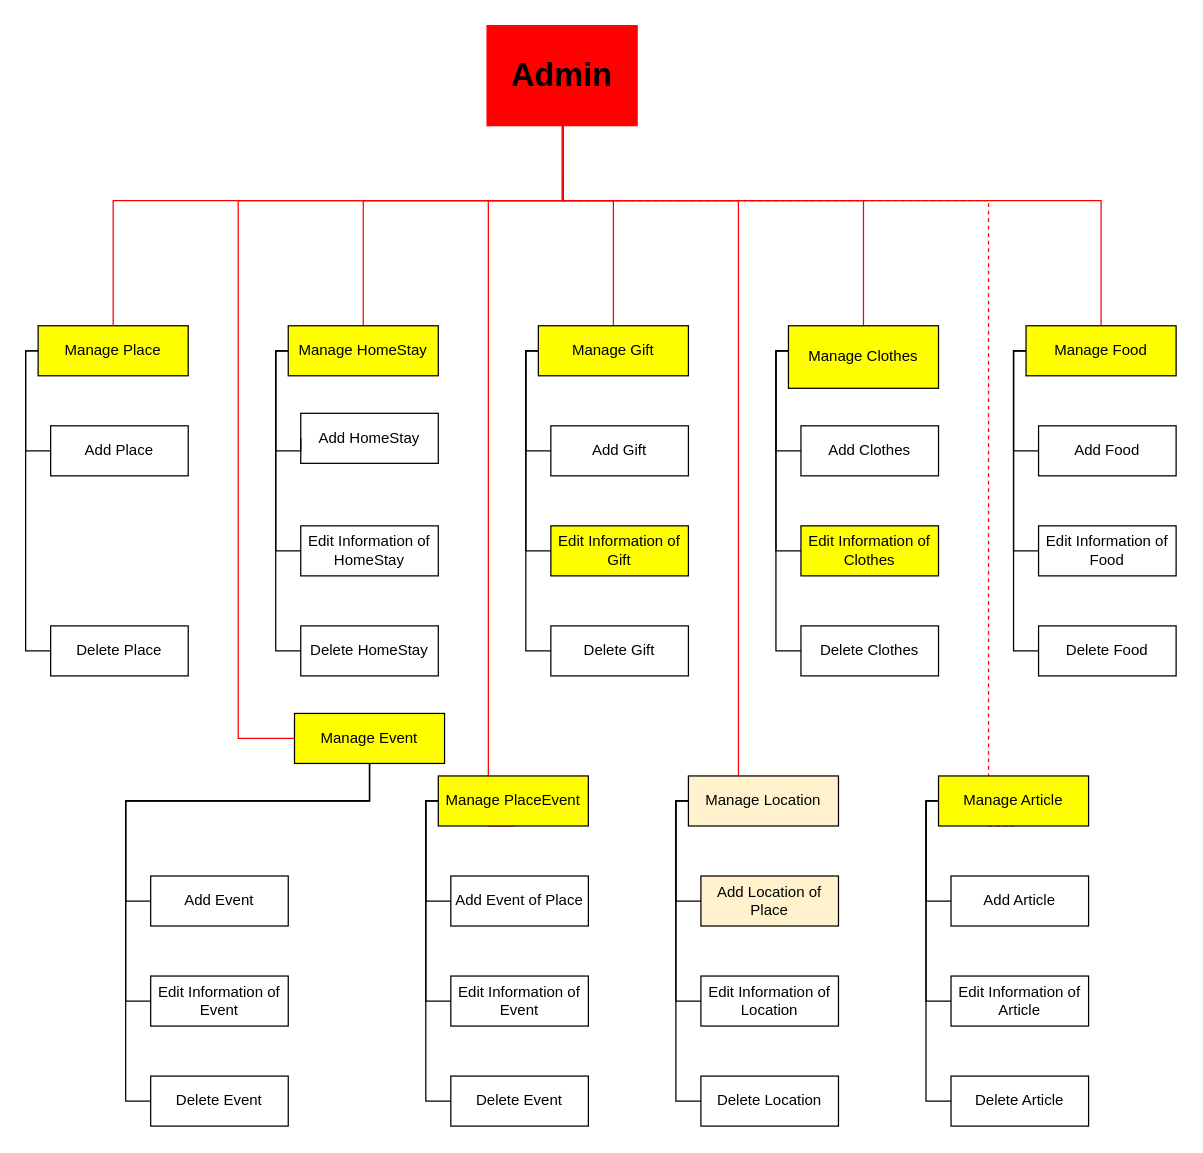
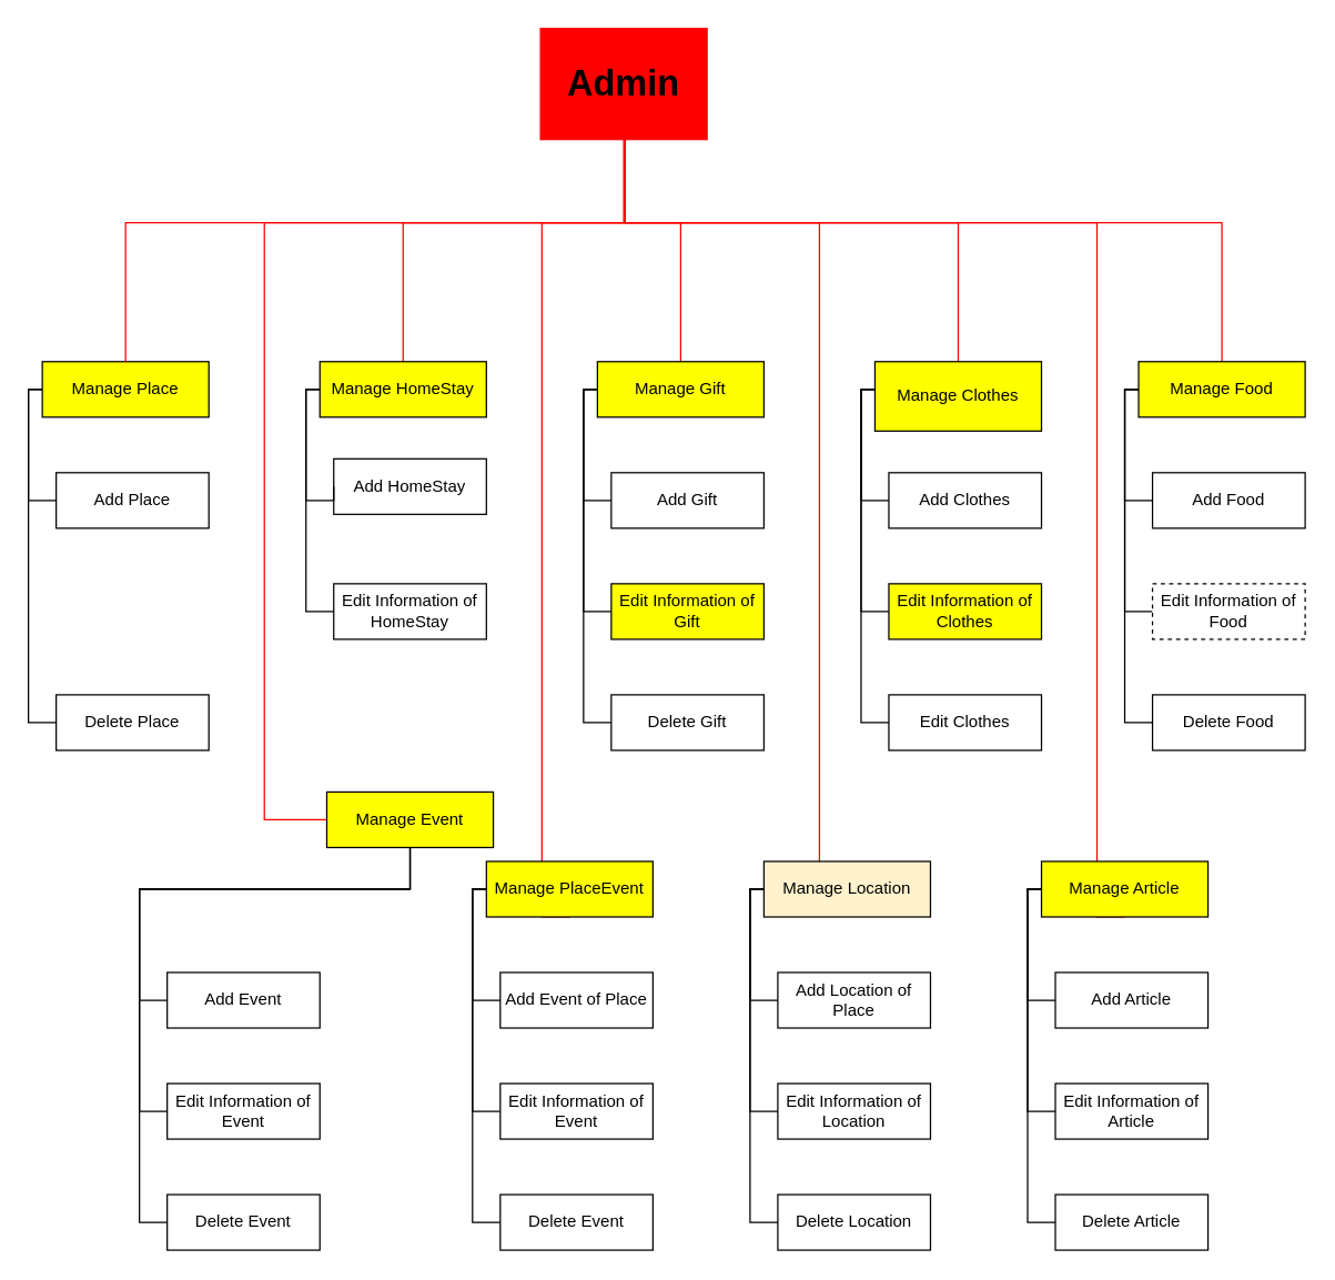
  <mxCell id="0" />
  <mxCell id="1" parent="0" />
  <mxCell id="2" value="Add Place" style="rounded=0;whiteSpace=wrap;html=1;" parent="1" vertex="1"><mxGeometry x="40" y="340" width="110" height="40" as="geometry" /></mxCell>
  <mxCell id="3" style="edgeStyle=orthogonalEdgeStyle;rounded=0;orthogonalLoop=1;jettySize=auto;html=1;entryX=0;entryY=0.5;entryDx=0;entryDy=0;endArrow=none;endFill=0;" parent="1" source="5" target="2" edge="1"><mxGeometry relative="1" as="geometry"><Array as="points"><mxPoint x="20" y="280" /><mxPoint x="20" y="360" /></Array></mxGeometry></mxCell>
  <mxCell id="4" style="edgeStyle=orthogonalEdgeStyle;rounded=0;orthogonalLoop=1;jettySize=auto;html=1;entryX=0;entryY=0.5;entryDx=0;entryDy=0;endArrow=none;endFill=0;" parent="1" source="5" target="16" edge="1"><mxGeometry relative="1" as="geometry"><Array as="points"><mxPoint x="20" y="280" /><mxPoint x="20" y="520" /></Array></mxGeometry></mxCell>
  <mxCell id="5" value="Manage Place" style="rounded=0;whiteSpace=wrap;html=1;fillColor=#FFFF00;" parent="1" vertex="1"><mxGeometry x="30" y="260" width="120" height="40" as="geometry" /></mxCell>
  <mxCell id="6" style="edgeStyle=orthogonalEdgeStyle;rounded=0;orthogonalLoop=1;jettySize=auto;html=1;endArrow=none;endFill=0;strokeColor=#FF0000;endSize=6;jumpSize=6;" parent="1" source="15" target="5" edge="1"><mxGeometry relative="1" as="geometry"><Array as="points"><mxPoint x="450" y="160" /><mxPoint x="90" y="160" /></Array></mxGeometry></mxCell>
  <mxCell id="7" style="edgeStyle=orthogonalEdgeStyle;rounded=0;orthogonalLoop=1;jettySize=auto;html=1;entryX=0.5;entryY=0;entryDx=0;entryDy=0;endArrow=none;endFill=0;strokeColor=#FF0000;endSize=6;jumpSize=6;" parent="1" source="15" target="21" edge="1"><mxGeometry relative="1" as="geometry"><mxPoint x="290" y="180" as="targetPoint" /><Array as="points"><mxPoint x="450" y="160" /><mxPoint x="290" y="160" /></Array></mxGeometry></mxCell>
  <mxCell id="8" style="edgeStyle=orthogonalEdgeStyle;rounded=0;orthogonalLoop=1;jettySize=auto;html=1;entryX=0.5;entryY=0;entryDx=0;entryDy=0;endArrow=none;endFill=0;strokeColor=#FF0000;endSize=6;jumpSize=6;" parent="1" source="15" target="28" edge="1"><mxGeometry relative="1" as="geometry"><Array as="points"><mxPoint x="449" y="160" /><mxPoint x="490" y="160" /></Array></mxGeometry></mxCell>
  <mxCell id="9" style="edgeStyle=orthogonalEdgeStyle;rounded=0;orthogonalLoop=1;jettySize=auto;html=1;endArrow=none;endFill=0;strokeColor=#FF0000;endSize=6;jumpSize=6;" parent="1" source="15" target="35" edge="1"><mxGeometry relative="1" as="geometry"><Array as="points"><mxPoint x="450" y="160" /><mxPoint x="690" y="160" /></Array></mxGeometry></mxCell>
  <mxCell id="10" style="edgeStyle=orthogonalEdgeStyle;rounded=0;orthogonalLoop=1;jettySize=auto;html=1;endArrow=none;endFill=0;strokeColor=#FF0000;endSize=6;jumpSize=6;" parent="1" source="15" target="63" edge="1"><mxGeometry relative="1" as="geometry"><Array as="points"><mxPoint x="450" y="160" /><mxPoint x="880" y="160" /></Array></mxGeometry></mxCell>
  <mxCell id="11" style="edgeStyle=orthogonalEdgeStyle;rounded=0;orthogonalLoop=1;jettySize=auto;html=1;endArrow=none;endFill=0;strokeColor=#FF0000;endSize=6;jumpSize=6;" parent="1" source="15" target="42" edge="1"><mxGeometry relative="1" as="geometry"><Array as="points"><mxPoint x="450" y="160" /><mxPoint x="190" y="160" /></Array></mxGeometry></mxCell>
  <mxCell id="12" style="edgeStyle=orthogonalEdgeStyle;rounded=0;orthogonalLoop=1;jettySize=auto;html=1;entryX=0.5;entryY=0;entryDx=0;entryDy=0;endArrow=none;endFill=0;strokeColor=#FF0000;endSize=6;jumpSize=6;" parent="1" target="49" edge="1"><mxGeometry relative="1" as="geometry"><mxPoint x="450" y="140" as="sourcePoint" /><Array as="points"><mxPoint x="450" y="160" /><mxPoint x="390" y="160" /><mxPoint x="390" y="660" /></Array></mxGeometry></mxCell>
  <mxCell id="13" style="edgeStyle=orthogonalEdgeStyle;rounded=0;orthogonalLoop=1;jettySize=auto;html=1;endArrow=none;endFill=0;strokeColor=#FF0000;endSize=6;jumpSize=6;" parent="1" source="15" target="56" edge="1"><mxGeometry relative="1" as="geometry"><Array as="points"><mxPoint x="450" y="160" /><mxPoint x="590" y="160" /></Array></mxGeometry></mxCell>
- <mxCell id="14" style="edgeStyle=orthogonalEdgeStyle;rounded=0;orthogonalLoop=1;jettySize=auto;html=1;entryX=0.5;entryY=0;entryDx=0;entryDy=0;endArrow=none;endFill=0;strokeColor=#FF0000;endSize=6;jumpSize=6;dashed=1;" parent="1" source="15" target="70" edge="1"><mxGeometry relative="1" as="geometry"><Array as="points"><mxPoint x="450" y="160" /><mxPoint x="790" y="160" /><mxPoint x="790" y="660" /></Array></mxGeometry></mxCell>
+ <mxCell id="14" style="edgeStyle=orthogonalEdgeStyle;rounded=0;orthogonalLoop=1;jettySize=auto;html=1;entryX=0.5;entryY=0;entryDx=0;entryDy=0;endArrow=none;endFill=0;strokeColor=#FF0000;endSize=6;jumpSize=6;" parent="1" source="15" target="70" edge="1"><mxGeometry relative="1" as="geometry"><Array as="points"><mxPoint x="450" y="160" /><mxPoint x="790" y="160" /><mxPoint x="790" y="660" /></Array></mxGeometry></mxCell>
  <mxCell id="15" value="Admin" style="rounded=0;whiteSpace=wrap;html=1;strokeColor=#FF0000;fontStyle=1;fontSize=26;fillColor=#FF0000;" parent="1" vertex="1"><mxGeometry x="389" y="20" width="120" height="80" as="geometry" /></mxCell>
  <mxCell id="16" value="Delete Place" style="rounded=0;whiteSpace=wrap;html=1;" parent="1" vertex="1"><mxGeometry x="40" y="500" width="110" height="40" as="geometry" /></mxCell>
  <mxCell id="17" value="Add HomeStay" style="rounded=0;whiteSpace=wrap;html=1;" parent="1" vertex="1"><mxGeometry x="240" y="330" width="110" height="40" as="geometry" /></mxCell>
  <mxCell id="18" style="edgeStyle=orthogonalEdgeStyle;rounded=0;orthogonalLoop=1;jettySize=auto;html=1;entryX=0;entryY=0.5;entryDx=0;entryDy=0;endArrow=none;endFill=0;" parent="1" source="21" target="17" edge="1"><mxGeometry relative="1" as="geometry"><Array as="points"><mxPoint x="220" y="280" /><mxPoint x="220" y="360" /></Array></mxGeometry></mxCell>
  <mxCell id="19" style="edgeStyle=orthogonalEdgeStyle;rounded=0;orthogonalLoop=1;jettySize=auto;html=1;entryX=0;entryY=0.5;entryDx=0;entryDy=0;endArrow=none;endFill=0;" parent="1" source="21" target="22" edge="1"><mxGeometry relative="1" as="geometry"><Array as="points"><mxPoint x="220" y="280" /><mxPoint x="220" y="440" /></Array></mxGeometry></mxCell>
- <mxCell id="20" style="edgeStyle=orthogonalEdgeStyle;rounded=0;orthogonalLoop=1;jettySize=auto;html=1;entryX=0;entryY=0.5;entryDx=0;entryDy=0;endArrow=none;endFill=0;" parent="1" source="21" target="23" edge="1"><mxGeometry relative="1" as="geometry"><Array as="points"><mxPoint x="220" y="280" /><mxPoint x="220" y="520" /></Array></mxGeometry></mxCell>
  <mxCell id="21" value="Manage HomeStay" style="rounded=0;whiteSpace=wrap;html=1;fillColor=#FFFF00;" parent="1" vertex="1"><mxGeometry x="230" y="260" width="120" height="40" as="geometry" /></mxCell>
  <mxCell id="22" value="Edit Information of&lt;br&gt;HomeStay" style="rounded=0;whiteSpace=wrap;html=1;" parent="1" vertex="1"><mxGeometry x="240" y="420" width="110" height="40" as="geometry" /></mxCell>
- <mxCell id="23" value="Delete HomeStay" style="rounded=0;whiteSpace=wrap;html=1;" parent="1" vertex="1"><mxGeometry x="240" y="500" width="110" height="40" as="geometry" /></mxCell>
  <mxCell id="24" value="Add Gift" style="rounded=0;whiteSpace=wrap;html=1;" parent="1" vertex="1"><mxGeometry x="440" y="340" width="110" height="40" as="geometry" /></mxCell>
  <mxCell id="25" style="edgeStyle=orthogonalEdgeStyle;rounded=0;orthogonalLoop=1;jettySize=auto;html=1;entryX=0;entryY=0.5;entryDx=0;entryDy=0;endArrow=none;endFill=0;" parent="1" source="28" target="24" edge="1"><mxGeometry relative="1" as="geometry"><Array as="points"><mxPoint x="420" y="280" /><mxPoint x="420" y="360" /></Array></mxGeometry></mxCell>
  <mxCell id="26" style="edgeStyle=orthogonalEdgeStyle;rounded=0;orthogonalLoop=1;jettySize=auto;html=1;entryX=0;entryY=0.5;entryDx=0;entryDy=0;endArrow=none;endFill=0;" parent="1" source="28" target="29" edge="1"><mxGeometry relative="1" as="geometry"><Array as="points"><mxPoint x="420" y="280" /><mxPoint x="420" y="440" /></Array></mxGeometry></mxCell>
  <mxCell id="27" style="edgeStyle=orthogonalEdgeStyle;rounded=0;orthogonalLoop=1;jettySize=auto;html=1;entryX=0;entryY=0.5;entryDx=0;entryDy=0;endArrow=none;endFill=0;" parent="1" source="28" target="30" edge="1"><mxGeometry relative="1" as="geometry"><Array as="points"><mxPoint x="420" y="280" /><mxPoint x="420" y="520" /></Array></mxGeometry></mxCell>
  <mxCell id="28" value="Manage Gift" style="rounded=0;whiteSpace=wrap;html=1;fillColor=#FFFF00;" parent="1" vertex="1"><mxGeometry x="430" y="260" width="120" height="40" as="geometry" /></mxCell>
  <mxCell id="29" value="Edit Information of Gift" style="rounded=0;whiteSpace=wrap;html=1;fillColor=#ffff00;" parent="1" vertex="1"><mxGeometry x="440" y="420" width="110" height="40" as="geometry" /></mxCell>
  <mxCell id="30" value="Delete Gift" style="rounded=0;whiteSpace=wrap;html=1;" parent="1" vertex="1"><mxGeometry x="440" y="500" width="110" height="40" as="geometry" /></mxCell>
  <mxCell id="31" value="Add Clothes" style="rounded=0;whiteSpace=wrap;html=1;" parent="1" vertex="1"><mxGeometry x="640" y="340" width="110" height="40" as="geometry" /></mxCell>
  <mxCell id="32" style="edgeStyle=orthogonalEdgeStyle;rounded=0;orthogonalLoop=1;jettySize=auto;html=1;entryX=0;entryY=0.5;entryDx=0;entryDy=0;endArrow=none;endFill=0;" parent="1" source="35" target="31" edge="1"><mxGeometry relative="1" as="geometry"><Array as="points"><mxPoint x="620" y="280" /><mxPoint x="620" y="360" /></Array></mxGeometry></mxCell>
  <mxCell id="33" style="edgeStyle=orthogonalEdgeStyle;rounded=0;orthogonalLoop=1;jettySize=auto;html=1;entryX=0;entryY=0.5;entryDx=0;entryDy=0;endArrow=none;endFill=0;" parent="1" source="35" target="36" edge="1"><mxGeometry relative="1" as="geometry"><Array as="points"><mxPoint x="620" y="280" /><mxPoint x="620" y="440" /></Array></mxGeometry></mxCell>
  <mxCell id="34" style="edgeStyle=orthogonalEdgeStyle;rounded=0;orthogonalLoop=1;jettySize=auto;html=1;entryX=0;entryY=0.5;entryDx=0;entryDy=0;endArrow=none;endFill=0;" parent="1" source="35" target="37" edge="1"><mxGeometry relative="1" as="geometry"><Array as="points"><mxPoint x="620" y="280" /><mxPoint x="620" y="520" /></Array></mxGeometry></mxCell>
  <mxCell id="35" value="Manage Clothes" style="rounded=0;whiteSpace=wrap;html=1;fillColor=#FFFF00;" parent="1" vertex="1"><mxGeometry x="630" y="260" width="120" height="50" as="geometry" /></mxCell>
  <mxCell id="36" value="&lt;span&gt;Edit Information of Clothes&lt;/span&gt;" style="rounded=0;whiteSpace=wrap;html=1;fillColor=#ffff00;" parent="1" vertex="1"><mxGeometry x="640" y="420" width="110" height="40" as="geometry" /></mxCell>
- <mxCell id="37" value="Delete Clothes" style="rounded=0;whiteSpace=wrap;html=1;" parent="1" vertex="1"><mxGeometry x="640" y="500" width="110" height="40" as="geometry" /></mxCell>
+ <mxCell id="37" value="Edit Clothes" style="rounded=0;whiteSpace=wrap;html=1;" parent="1" vertex="1"><mxGeometry x="640" y="500" width="110" height="40" as="geometry" /></mxCell>
  <mxCell id="38" value="Add Event" style="rounded=0;whiteSpace=wrap;html=1;" parent="1" vertex="1"><mxGeometry x="120" y="700" width="110" height="40" as="geometry" /></mxCell>
  <mxCell id="39" style="edgeStyle=orthogonalEdgeStyle;rounded=0;orthogonalLoop=1;jettySize=auto;html=1;entryX=0;entryY=0.5;entryDx=0;entryDy=0;endArrow=none;endFill=0;" parent="1" source="42" target="38" edge="1"><mxGeometry relative="1" as="geometry"><Array as="points"><mxPoint x="100" y="640" /><mxPoint x="100" y="720" /></Array></mxGeometry></mxCell>
  <mxCell id="40" style="edgeStyle=orthogonalEdgeStyle;rounded=0;orthogonalLoop=1;jettySize=auto;html=1;entryX=0;entryY=0.5;entryDx=0;entryDy=0;endArrow=none;endFill=0;" parent="1" source="42" target="43" edge="1"><mxGeometry relative="1" as="geometry"><Array as="points"><mxPoint x="100" y="640" /><mxPoint x="100" y="800" /></Array></mxGeometry></mxCell>
  <mxCell id="41" style="edgeStyle=orthogonalEdgeStyle;rounded=0;orthogonalLoop=1;jettySize=auto;html=1;entryX=0;entryY=0.5;entryDx=0;entryDy=0;endArrow=none;endFill=0;" parent="1" source="42" target="44" edge="1"><mxGeometry relative="1" as="geometry"><Array as="points"><mxPoint x="100" y="640" /><mxPoint x="100" y="880" /></Array></mxGeometry></mxCell>
  <mxCell id="42" value="Manage Event" style="rounded=0;whiteSpace=wrap;html=1;fillColor=#FFFF00;" parent="1" vertex="1"><mxGeometry x="235" y="570" width="120" height="40" as="geometry" /></mxCell>
  <mxCell id="43" value="&lt;span&gt;Edit Information of Event&lt;/span&gt;" style="rounded=0;whiteSpace=wrap;html=1;" parent="1" vertex="1"><mxGeometry x="120" y="780" width="110" height="40" as="geometry" /></mxCell>
  <mxCell id="44" value="Delete Event" style="rounded=0;whiteSpace=wrap;html=1;" parent="1" vertex="1"><mxGeometry x="120" y="860" width="110" height="40" as="geometry" /></mxCell>
  <mxCell id="45" value="Add Event of Place" style="rounded=0;whiteSpace=wrap;html=1;" parent="1" vertex="1"><mxGeometry x="360" y="700" width="110" height="40" as="geometry" /></mxCell>
  <mxCell id="46" style="edgeStyle=orthogonalEdgeStyle;rounded=0;orthogonalLoop=1;jettySize=auto;html=1;entryX=0;entryY=0.5;entryDx=0;entryDy=0;endArrow=none;endFill=0;" parent="1" source="49" target="45" edge="1"><mxGeometry relative="1" as="geometry"><Array as="points"><mxPoint x="340" y="640" /><mxPoint x="340" y="720" /></Array></mxGeometry></mxCell>
  <mxCell id="47" style="edgeStyle=orthogonalEdgeStyle;rounded=0;orthogonalLoop=1;jettySize=auto;html=1;entryX=0;entryY=0.5;entryDx=0;entryDy=0;endArrow=none;endFill=0;" parent="1" source="49" target="50" edge="1"><mxGeometry relative="1" as="geometry"><Array as="points"><mxPoint x="340" y="640" /><mxPoint x="340" y="800" /></Array></mxGeometry></mxCell>
  <mxCell id="48" style="edgeStyle=orthogonalEdgeStyle;rounded=0;orthogonalLoop=1;jettySize=auto;html=1;entryX=0;entryY=0.5;entryDx=0;entryDy=0;endArrow=none;endFill=0;" parent="1" source="49" target="51" edge="1"><mxGeometry relative="1" as="geometry"><Array as="points"><mxPoint x="340" y="640" /><mxPoint x="340" y="880" /></Array></mxGeometry></mxCell>
  <mxCell id="49" value="Manage PlaceEvent" style="rounded=0;whiteSpace=wrap;html=1;fillColor=#FFFF00;" parent="1" vertex="1"><mxGeometry x="350" y="620" width="120" height="40" as="geometry" /></mxCell>
  <mxCell id="50" value="&lt;span&gt;Edit Information of Event&lt;/span&gt;" style="rounded=0;whiteSpace=wrap;html=1;" parent="1" vertex="1"><mxGeometry x="360" y="780" width="110" height="40" as="geometry" /></mxCell>
  <mxCell id="51" value="Delete Event" style="rounded=0;whiteSpace=wrap;html=1;" parent="1" vertex="1"><mxGeometry x="360" y="860" width="110" height="40" as="geometry" /></mxCell>
- <mxCell id="52" value="Add Location of Place" style="rounded=0;whiteSpace=wrap;html=1;fillColor=#fff2cc;" parent="1" vertex="1"><mxGeometry x="560" y="700" width="110" height="40" as="geometry" /></mxCell>
+ <mxCell id="52" value="Add Location of Place" style="rounded=0;whiteSpace=wrap;html=1;" parent="1" vertex="1"><mxGeometry x="560" y="700" width="110" height="40" as="geometry" /></mxCell>
  <mxCell id="53" style="edgeStyle=orthogonalEdgeStyle;rounded=0;orthogonalLoop=1;jettySize=auto;html=1;entryX=0;entryY=0.5;entryDx=0;entryDy=0;endArrow=none;endFill=0;" parent="1" source="56" target="52" edge="1"><mxGeometry relative="1" as="geometry"><Array as="points"><mxPoint x="540" y="640" /><mxPoint x="540" y="720" /></Array></mxGeometry></mxCell>
  <mxCell id="54" style="edgeStyle=orthogonalEdgeStyle;rounded=0;orthogonalLoop=1;jettySize=auto;html=1;entryX=0;entryY=0.5;entryDx=0;entryDy=0;endArrow=none;endFill=0;" parent="1" source="56" target="57" edge="1"><mxGeometry relative="1" as="geometry"><Array as="points"><mxPoint x="540" y="640" /><mxPoint x="540" y="800" /></Array></mxGeometry></mxCell>
  <mxCell id="55" style="edgeStyle=orthogonalEdgeStyle;rounded=0;orthogonalLoop=1;jettySize=auto;html=1;entryX=0;entryY=0.5;entryDx=0;entryDy=0;endArrow=none;endFill=0;" parent="1" source="56" target="58" edge="1"><mxGeometry relative="1" as="geometry"><Array as="points"><mxPoint x="540" y="640" /><mxPoint x="540" y="880" /></Array></mxGeometry></mxCell>
  <mxCell id="56" value="Manage Location" style="rounded=0;whiteSpace=wrap;html=1;fillColor=#fff2cc;" parent="1" vertex="1"><mxGeometry x="550" y="620" width="120" height="40" as="geometry" /></mxCell>
  <mxCell id="57" value="&lt;span&gt;Edit Information of Location&lt;/span&gt;" style="rounded=0;whiteSpace=wrap;html=1;" parent="1" vertex="1"><mxGeometry x="560" y="780" width="110" height="40" as="geometry" /></mxCell>
  <mxCell id="58" value="Delete Location" style="rounded=0;whiteSpace=wrap;html=1;" parent="1" vertex="1"><mxGeometry x="560" y="860" width="110" height="40" as="geometry" /></mxCell>
  <mxCell id="59" value="Add Food" style="rounded=0;whiteSpace=wrap;html=1;" parent="1" vertex="1"><mxGeometry x="830" y="340" width="110" height="40" as="geometry" /></mxCell>
  <mxCell id="60" style="edgeStyle=orthogonalEdgeStyle;rounded=0;orthogonalLoop=1;jettySize=auto;html=1;entryX=0;entryY=0.5;entryDx=0;entryDy=0;endArrow=none;endFill=0;" parent="1" source="63" target="59" edge="1"><mxGeometry relative="1" as="geometry"><Array as="points"><mxPoint x="810" y="280" /><mxPoint x="810" y="360" /></Array></mxGeometry></mxCell>
  <mxCell id="61" style="edgeStyle=orthogonalEdgeStyle;rounded=0;orthogonalLoop=1;jettySize=auto;html=1;entryX=0;entryY=0.5;entryDx=0;entryDy=0;endArrow=none;endFill=0;" parent="1" source="63" target="64" edge="1"><mxGeometry relative="1" as="geometry"><Array as="points"><mxPoint x="810" y="280" /><mxPoint x="810" y="440" /></Array></mxGeometry></mxCell>
  <mxCell id="62" style="edgeStyle=orthogonalEdgeStyle;rounded=0;orthogonalLoop=1;jettySize=auto;html=1;entryX=0;entryY=0.5;entryDx=0;entryDy=0;endArrow=none;endFill=0;" parent="1" source="63" target="65" edge="1"><mxGeometry relative="1" as="geometry"><Array as="points"><mxPoint x="810" y="280" /><mxPoint x="810" y="520" /></Array></mxGeometry></mxCell>
  <mxCell id="63" value="Manage Food" style="rounded=0;whiteSpace=wrap;html=1;fillColor=#FFFF00;" parent="1" vertex="1"><mxGeometry x="820" y="260" width="120" height="40" as="geometry" /></mxCell>
- <mxCell id="64" value="Edit Information of Food" style="rounded=0;whiteSpace=wrap;html=1;" parent="1" vertex="1"><mxGeometry x="830" y="420" width="110" height="40" as="geometry" /></mxCell>
+ <mxCell id="64" value="Edit Information of Food" style="rounded=0;whiteSpace=wrap;html=1;dashed=1;" parent="1" vertex="1"><mxGeometry x="830" y="420" width="110" height="40" as="geometry" /></mxCell>
  <mxCell id="65" value="Delete Food" style="rounded=0;whiteSpace=wrap;html=1;" parent="1" vertex="1"><mxGeometry x="830" y="500" width="110" height="40" as="geometry" /></mxCell>
  <mxCell id="66" value="Add Article" style="rounded=0;whiteSpace=wrap;html=1;" parent="1" vertex="1"><mxGeometry x="760" y="700" width="110" height="40" as="geometry" /></mxCell>
  <mxCell id="67" style="edgeStyle=orthogonalEdgeStyle;rounded=0;orthogonalLoop=1;jettySize=auto;html=1;entryX=0;entryY=0.5;entryDx=0;entryDy=0;endArrow=none;endFill=0;" parent="1" source="70" target="66" edge="1"><mxGeometry relative="1" as="geometry"><Array as="points"><mxPoint x="740" y="640" /><mxPoint x="740" y="720" /></Array></mxGeometry></mxCell>
  <mxCell id="68" style="edgeStyle=orthogonalEdgeStyle;rounded=0;orthogonalLoop=1;jettySize=auto;html=1;entryX=0;entryY=0.5;entryDx=0;entryDy=0;endArrow=none;endFill=0;" parent="1" source="70" target="71" edge="1"><mxGeometry relative="1" as="geometry"><Array as="points"><mxPoint x="740" y="640" /><mxPoint x="740" y="800" /></Array></mxGeometry></mxCell>
  <mxCell id="69" style="edgeStyle=orthogonalEdgeStyle;rounded=0;orthogonalLoop=1;jettySize=auto;html=1;entryX=0;entryY=0.5;entryDx=0;entryDy=0;endArrow=none;endFill=0;" parent="1" source="70" target="72" edge="1"><mxGeometry relative="1" as="geometry"><Array as="points"><mxPoint x="740" y="640" /><mxPoint x="740" y="880" /></Array></mxGeometry></mxCell>
  <mxCell id="70" value="Manage Article" style="rounded=0;whiteSpace=wrap;html=1;fillColor=#FFFF00;" parent="1" vertex="1"><mxGeometry x="750" y="620" width="120" height="40" as="geometry" /></mxCell>
  <mxCell id="71" value="&lt;span&gt;Edit Information of Article&lt;/span&gt;" style="rounded=0;whiteSpace=wrap;html=1;" parent="1" vertex="1"><mxGeometry x="760" y="780" width="110" height="40" as="geometry" /></mxCell>
  <mxCell id="72" value="Delete Article" style="rounded=0;whiteSpace=wrap;html=1;" parent="1" vertex="1"><mxGeometry x="760" y="860" width="110" height="40" as="geometry" /></mxCell>
